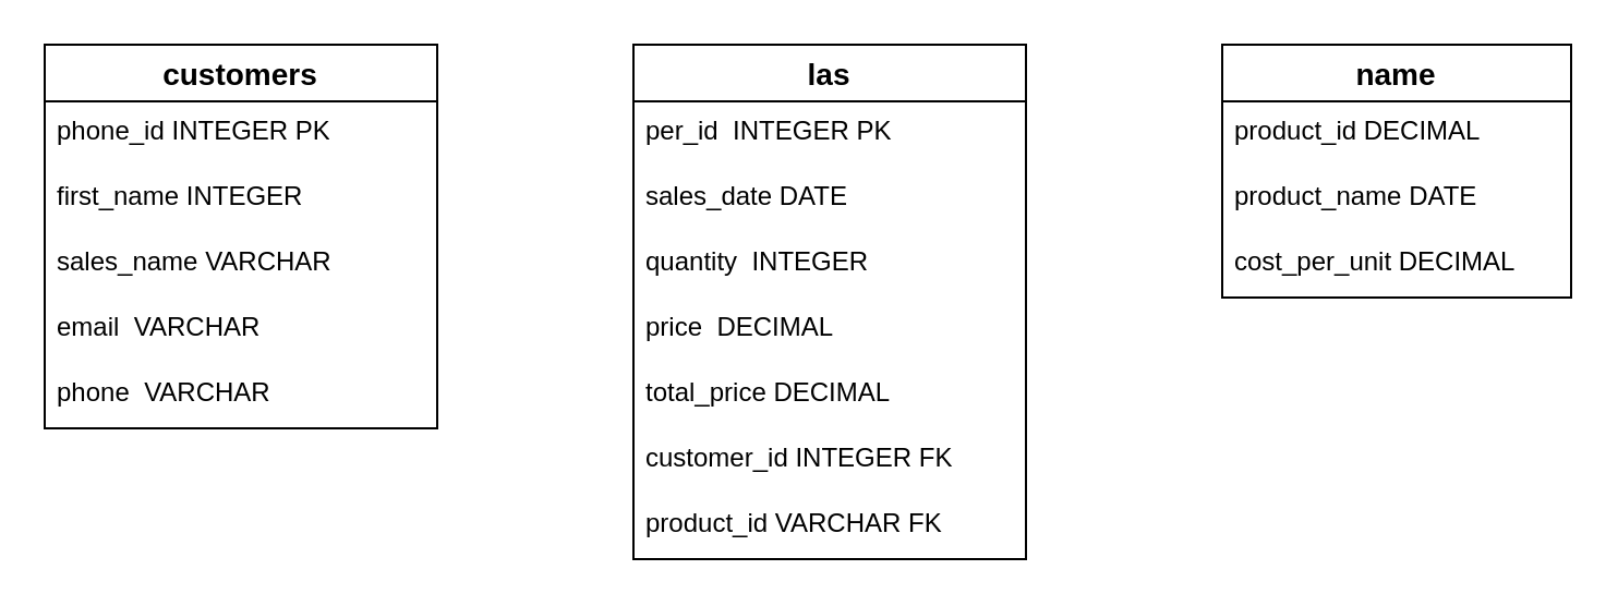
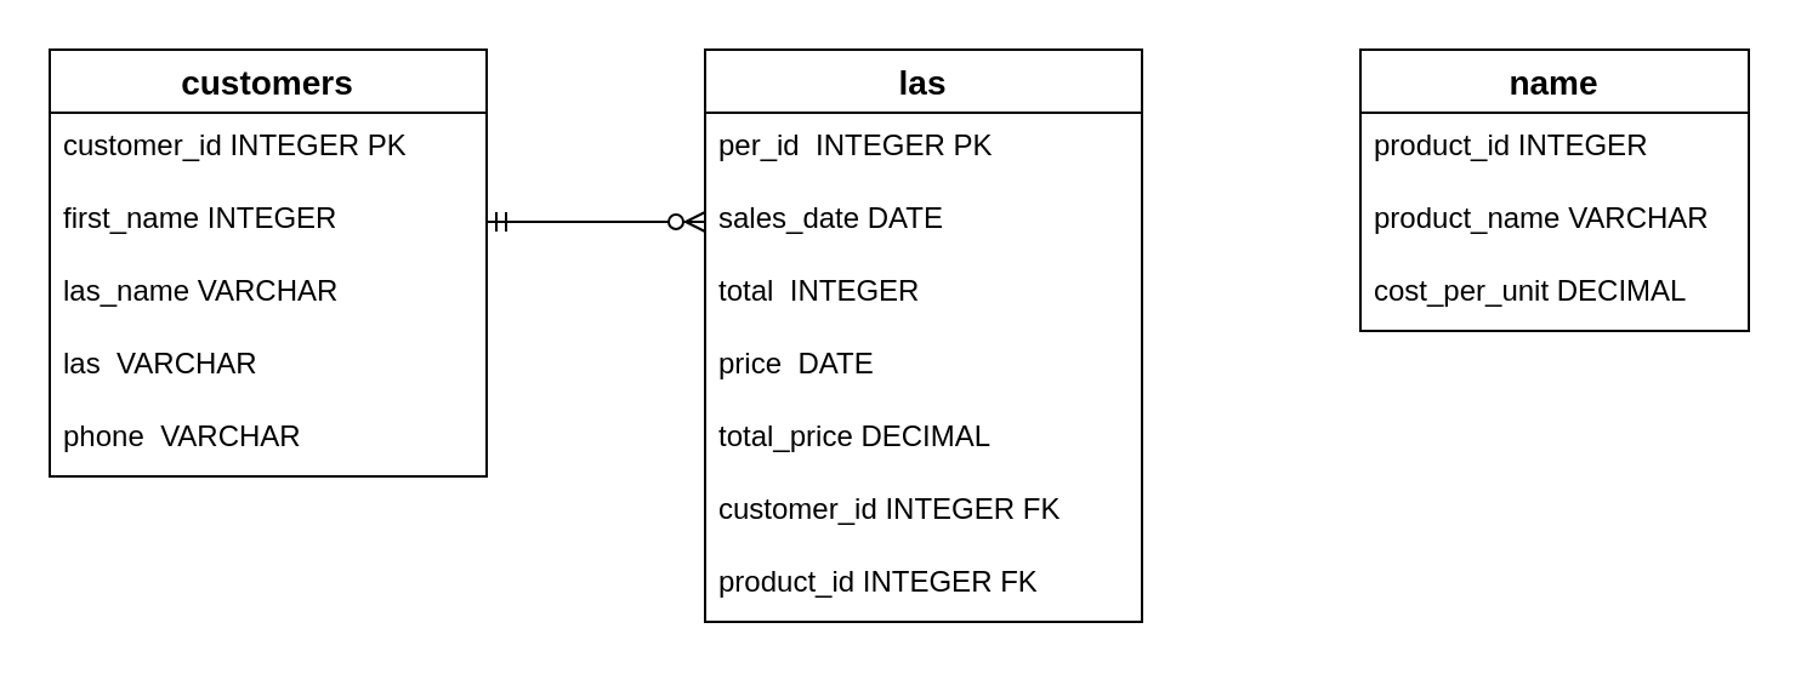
  <mxCell id="0" />
  <mxCell id="1" parent="0" />
  <mxCell id="2" value="customers" style="swimlane;fontStyle=1;childLayout=stackLayout;horizontal=1;startSize=26;horizontalStack=0;resizeParent=1;resizeParentMax=0;resizeLast=0;collapsible=1;marginBottom=0;align=center;fontSize=14;" parent="1" vertex="1"><mxGeometry x="20" y="20" width="180" height="176" as="geometry" /></mxCell>
- <mxCell id="3" value="phone_id&lt;span style=&quot;white-space: pre;&quot;&gt; &lt;/span&gt;INTEGER PK" style="text;strokeColor=none;fillColor=none;spacingLeft=4;spacingRight=4;overflow=hidden;rotatable=0;points=[[0,0.5],[1,0.5]];portConstraint=eastwest;fontSize=12;whiteSpace=wrap;html=1;" parent="2" vertex="1"><mxGeometry y="26" width="180" height="30" as="geometry" /></mxCell>
+ <mxCell id="3" value="customer_id&lt;span style=&quot;white-space: pre;&quot;&gt; &lt;/span&gt;INTEGER PK" style="text;strokeColor=none;fillColor=none;spacingLeft=4;spacingRight=4;overflow=hidden;rotatable=0;points=[[0,0.5],[1,0.5]];portConstraint=eastwest;fontSize=12;whiteSpace=wrap;html=1;" parent="2" vertex="1"><mxGeometry y="26" width="180" height="30" as="geometry" /></mxCell>
  <mxCell id="4" value="first_name&lt;span style=&quot;white-space: pre;&quot;&gt; &lt;/span&gt;INTEGER" style="text;strokeColor=none;fillColor=none;spacingLeft=4;spacingRight=4;overflow=hidden;rotatable=0;points=[[0,0.5],[1,0.5]];portConstraint=eastwest;fontSize=12;whiteSpace=wrap;html=1;" parent="2" vertex="1"><mxGeometry y="56" width="180" height="30" as="geometry" /></mxCell>
- <mxCell id="5" value="sales_name&lt;span style=&quot;white-space: pre;&quot;&gt; &lt;/span&gt;VARCHAR" style="text;strokeColor=none;fillColor=none;spacingLeft=4;spacingRight=4;overflow=hidden;rotatable=0;points=[[0,0.5],[1,0.5]];portConstraint=eastwest;fontSize=12;whiteSpace=wrap;html=1;" parent="2" vertex="1"><mxGeometry y="86" width="180" height="30" as="geometry" /></mxCell>
- <mxCell id="6" value="email&lt;span style=&quot;white-space: pre;&quot;&gt; &lt;/span&gt;&lt;span style=&quot;white-space: pre;&quot;&gt; &lt;/span&gt;VARCHAR" style="text;strokeColor=none;fillColor=none;spacingLeft=4;spacingRight=4;overflow=hidden;rotatable=0;points=[[0,0.5],[1,0.5]];portConstraint=eastwest;fontSize=12;whiteSpace=wrap;html=1;" parent="2" vertex="1"><mxGeometry y="116" width="180" height="30" as="geometry" /></mxCell>
+ <mxCell id="5" value="las_name&lt;span style=&quot;white-space: pre;&quot;&gt; &lt;/span&gt;VARCHAR" style="text;strokeColor=none;fillColor=none;spacingLeft=4;spacingRight=4;overflow=hidden;rotatable=0;points=[[0,0.5],[1,0.5]];portConstraint=eastwest;fontSize=12;whiteSpace=wrap;html=1;" parent="2" vertex="1"><mxGeometry y="86" width="180" height="30" as="geometry" /></mxCell>
+ <mxCell id="6" value="las&lt;span style=&quot;white-space: pre;&quot;&gt; &lt;/span&gt;&lt;span style=&quot;white-space: pre;&quot;&gt; &lt;/span&gt;VARCHAR" style="text;strokeColor=none;fillColor=none;spacingLeft=4;spacingRight=4;overflow=hidden;rotatable=0;points=[[0,0.5],[1,0.5]];portConstraint=eastwest;fontSize=12;whiteSpace=wrap;html=1;" parent="2" vertex="1"><mxGeometry y="116" width="180" height="30" as="geometry" /></mxCell>
  <mxCell id="7" value="phone&lt;span style=&quot;white-space: pre;&quot;&gt; &lt;/span&gt;&lt;span style=&quot;white-space: pre;&quot;&gt; &lt;/span&gt;VARCHAR" style="text;strokeColor=none;fillColor=none;spacingLeft=4;spacingRight=4;overflow=hidden;rotatable=0;points=[[0,0.5],[1,0.5]];portConstraint=eastwest;fontSize=12;whiteSpace=wrap;html=1;" parent="2" vertex="1"><mxGeometry y="146" width="180" height="30" as="geometry" /></mxCell>
  <mxCell id="8" value="las" style="swimlane;fontStyle=1;childLayout=stackLayout;horizontal=1;startSize=26;horizontalStack=0;resizeParent=1;resizeParentMax=0;resizeLast=0;collapsible=1;marginBottom=0;align=center;fontSize=14;" parent="1" vertex="1"><mxGeometry x="290" y="20" width="180" height="236" as="geometry" /></mxCell>
  <mxCell id="9" value="per_id&lt;span style=&quot;white-space: pre;&quot;&gt; &lt;span style=&quot;white-space: pre;&quot;&gt; &lt;/span&gt;&lt;/span&gt;INTEGER PK" style="text;strokeColor=none;fillColor=none;spacingLeft=4;spacingRight=4;overflow=hidden;rotatable=0;points=[[0,0.5],[1,0.5]];portConstraint=eastwest;fontSize=12;whiteSpace=wrap;html=1;" parent="8" vertex="1"><mxGeometry y="26" width="180" height="30" as="geometry" /></mxCell>
  <mxCell id="10" value="sales_date&lt;span style=&quot;white-space: pre;&quot;&gt; &lt;/span&gt;DATE" style="text;strokeColor=none;fillColor=none;spacingLeft=4;spacingRight=4;overflow=hidden;rotatable=0;points=[[0,0.5],[1,0.5]];portConstraint=eastwest;fontSize=12;whiteSpace=wrap;html=1;" parent="8" vertex="1"><mxGeometry y="56" width="180" height="30" as="geometry" /></mxCell>
- <mxCell id="11" value="quantity&lt;span style=&quot;white-space: pre;&quot;&gt; &lt;/span&gt;&lt;span style=&quot;white-space: pre;&quot;&gt; &lt;/span&gt;INTEGER" style="text;strokeColor=none;fillColor=none;spacingLeft=4;spacingRight=4;overflow=hidden;rotatable=0;points=[[0,0.5],[1,0.5]];portConstraint=eastwest;fontSize=12;whiteSpace=wrap;html=1;" parent="8" vertex="1"><mxGeometry y="86" width="180" height="30" as="geometry" /></mxCell>
- <mxCell id="12" value="price&lt;span style=&quot;white-space: pre;&quot;&gt; &lt;/span&gt;&lt;span style=&quot;white-space: pre;&quot;&gt; &lt;/span&gt;DECIMAL" style="text;strokeColor=none;fillColor=none;spacingLeft=4;spacingRight=4;overflow=hidden;rotatable=0;points=[[0,0.5],[1,0.5]];portConstraint=eastwest;fontSize=12;whiteSpace=wrap;html=1;" parent="8" vertex="1"><mxGeometry y="116" width="180" height="30" as="geometry" /></mxCell>
+ <mxCell id="11" value="total&lt;span style=&quot;white-space: pre;&quot;&gt; &lt;/span&gt;&lt;span style=&quot;white-space: pre;&quot;&gt; &lt;/span&gt;INTEGER" style="text;strokeColor=none;fillColor=none;spacingLeft=4;spacingRight=4;overflow=hidden;rotatable=0;points=[[0,0.5],[1,0.5]];portConstraint=eastwest;fontSize=12;whiteSpace=wrap;html=1;" parent="8" vertex="1"><mxGeometry y="86" width="180" height="30" as="geometry" /></mxCell>
+ <mxCell id="12" value="price&lt;span style=&quot;white-space: pre;&quot;&gt; &lt;/span&gt;&lt;span style=&quot;white-space: pre;&quot;&gt; &lt;/span&gt;DATE" style="text;strokeColor=none;fillColor=none;spacingLeft=4;spacingRight=4;overflow=hidden;rotatable=0;points=[[0,0.5],[1,0.5]];portConstraint=eastwest;fontSize=12;whiteSpace=wrap;html=1;" parent="8" vertex="1"><mxGeometry y="116" width="180" height="30" as="geometry" /></mxCell>
  <mxCell id="13" value="total_price&lt;span style=&quot;white-space: pre;&quot;&gt; &lt;/span&gt;DECIMAL" style="text;strokeColor=none;fillColor=none;spacingLeft=4;spacingRight=4;overflow=hidden;rotatable=0;points=[[0,0.5],[1,0.5]];portConstraint=eastwest;fontSize=12;whiteSpace=wrap;html=1;" parent="8" vertex="1"><mxGeometry y="146" width="180" height="30" as="geometry" /></mxCell>
  <mxCell id="14" value="customer_id&lt;span style=&quot;white-space: pre;&quot;&gt; &lt;/span&gt;INTEGER FK" style="text;strokeColor=none;fillColor=none;spacingLeft=4;spacingRight=4;overflow=hidden;rotatable=0;points=[[0,0.5],[1,0.5]];portConstraint=eastwest;fontSize=12;whiteSpace=wrap;html=1;" parent="8" vertex="1"><mxGeometry y="176" width="180" height="30" as="geometry" /></mxCell>
- <mxCell id="15" value="product_id&lt;span style=&quot;white-space: pre;&quot;&gt; &lt;/span&gt;VARCHAR FK" style="text;strokeColor=none;fillColor=none;spacingLeft=4;spacingRight=4;overflow=hidden;rotatable=0;points=[[0,0.5],[1,0.5]];portConstraint=eastwest;fontSize=12;whiteSpace=wrap;html=1;" parent="8" vertex="1"><mxGeometry y="206" width="180" height="30" as="geometry" /></mxCell>
+ <mxCell id="15" value="product_id&lt;span style=&quot;white-space: pre;&quot;&gt; &lt;/span&gt;INTEGER FK" style="text;strokeColor=none;fillColor=none;spacingLeft=4;spacingRight=4;overflow=hidden;rotatable=0;points=[[0,0.5],[1,0.5]];portConstraint=eastwest;fontSize=12;whiteSpace=wrap;html=1;" parent="8" vertex="1"><mxGeometry y="206" width="180" height="30" as="geometry" /></mxCell>
  <mxCell id="16" value="name" style="swimlane;fontStyle=1;childLayout=stackLayout;horizontal=1;startSize=26;horizontalStack=0;resizeParent=1;resizeParentMax=0;resizeLast=0;collapsible=1;marginBottom=0;align=center;fontSize=14;" parent="1" vertex="1"><mxGeometry x="560" y="20" width="160" height="116" as="geometry" /></mxCell>
- <mxCell id="17" value="product_id&lt;span style=&quot;white-space: pre;&quot;&gt; &lt;/span&gt;DECIMAL" style="text;strokeColor=none;fillColor=none;spacingLeft=4;spacingRight=4;overflow=hidden;rotatable=0;points=[[0,0.5],[1,0.5]];portConstraint=eastwest;fontSize=12;whiteSpace=wrap;html=1;" parent="16" vertex="1"><mxGeometry y="26" width="160" height="30" as="geometry" /></mxCell>
- <mxCell id="18" value="product_name&lt;span style=&quot;white-space: pre;&quot;&gt; &lt;/span&gt;DATE" style="text;strokeColor=none;fillColor=none;spacingLeft=4;spacingRight=4;overflow=hidden;rotatable=0;points=[[0,0.5],[1,0.5]];portConstraint=eastwest;fontSize=12;whiteSpace=wrap;html=1;" parent="16" vertex="1"><mxGeometry y="56" width="160" height="30" as="geometry" /></mxCell>
+ <mxCell id="17" value="product_id&lt;span style=&quot;white-space: pre;&quot;&gt; &lt;/span&gt;INTEGER" style="text;strokeColor=none;fillColor=none;spacingLeft=4;spacingRight=4;overflow=hidden;rotatable=0;points=[[0,0.5],[1,0.5]];portConstraint=eastwest;fontSize=12;whiteSpace=wrap;html=1;" parent="16" vertex="1"><mxGeometry y="26" width="160" height="30" as="geometry" /></mxCell>
+ <mxCell id="18" value="product_name&lt;span style=&quot;white-space: pre;&quot;&gt; &lt;/span&gt;VARCHAR" style="text;strokeColor=none;fillColor=none;spacingLeft=4;spacingRight=4;overflow=hidden;rotatable=0;points=[[0,0.5],[1,0.5]];portConstraint=eastwest;fontSize=12;whiteSpace=wrap;html=1;" parent="16" vertex="1"><mxGeometry y="56" width="160" height="30" as="geometry" /></mxCell>
  <mxCell id="19" value="cost_per_unit&lt;span style=&quot;white-space: pre;&quot;&gt; &lt;/span&gt;DECIMAL" style="text;strokeColor=none;fillColor=none;spacingLeft=4;spacingRight=4;overflow=hidden;rotatable=0;points=[[0,0.5],[1,0.5]];portConstraint=eastwest;fontSize=12;whiteSpace=wrap;html=1;" parent="16" vertex="1"><mxGeometry y="86" width="160" height="30" as="geometry" /></mxCell>
+ <mxCell id="20" value="" style="edgeStyle=entityRelationEdgeStyle;fontSize=12;html=1;endArrow=ERzeroToMany;startArrow=ERmandOne;rounded=0;entryX=0;entryY=0.5;entryDx=0;entryDy=0;exitX=1;exitY=0.5;exitDx=0;exitDy=0;" parent="1" source="4" target="10" edge="1"><mxGeometry width="100" height="100" relative="1" as="geometry"><mxPoint x="160" y="280" as="sourcePoint" /><mxPoint x="300" y="280" as="targetPoint" /></mxGeometry></mxCell>
